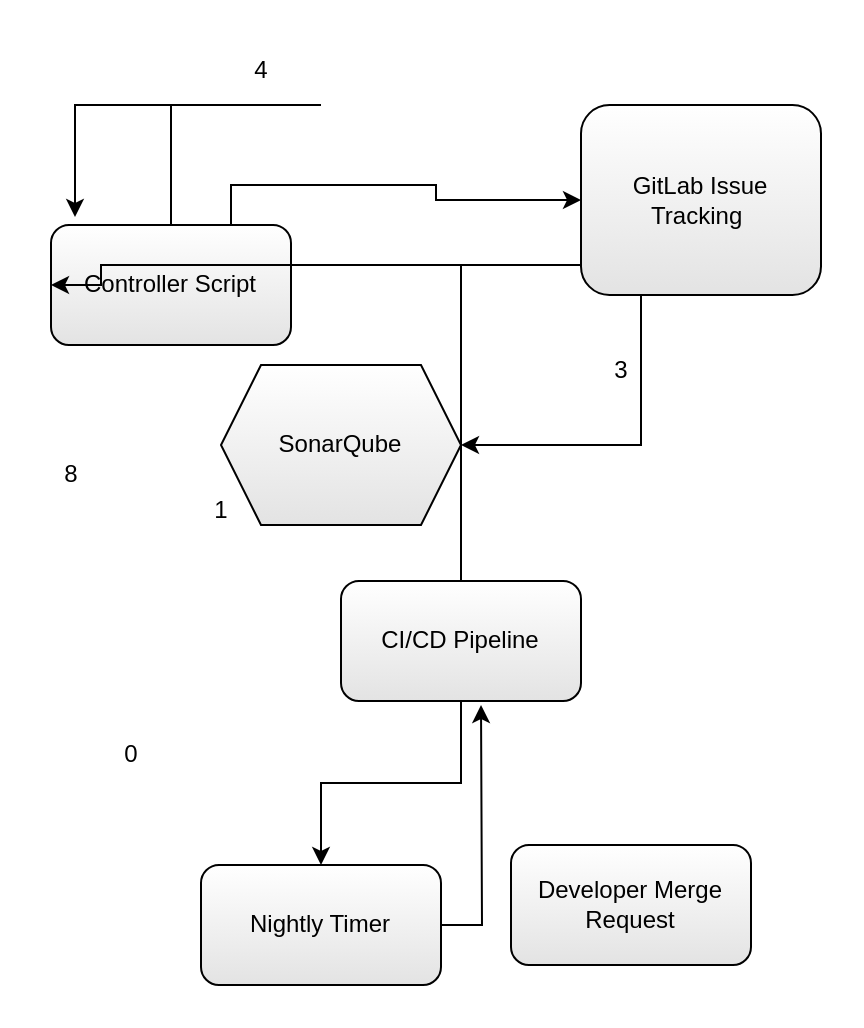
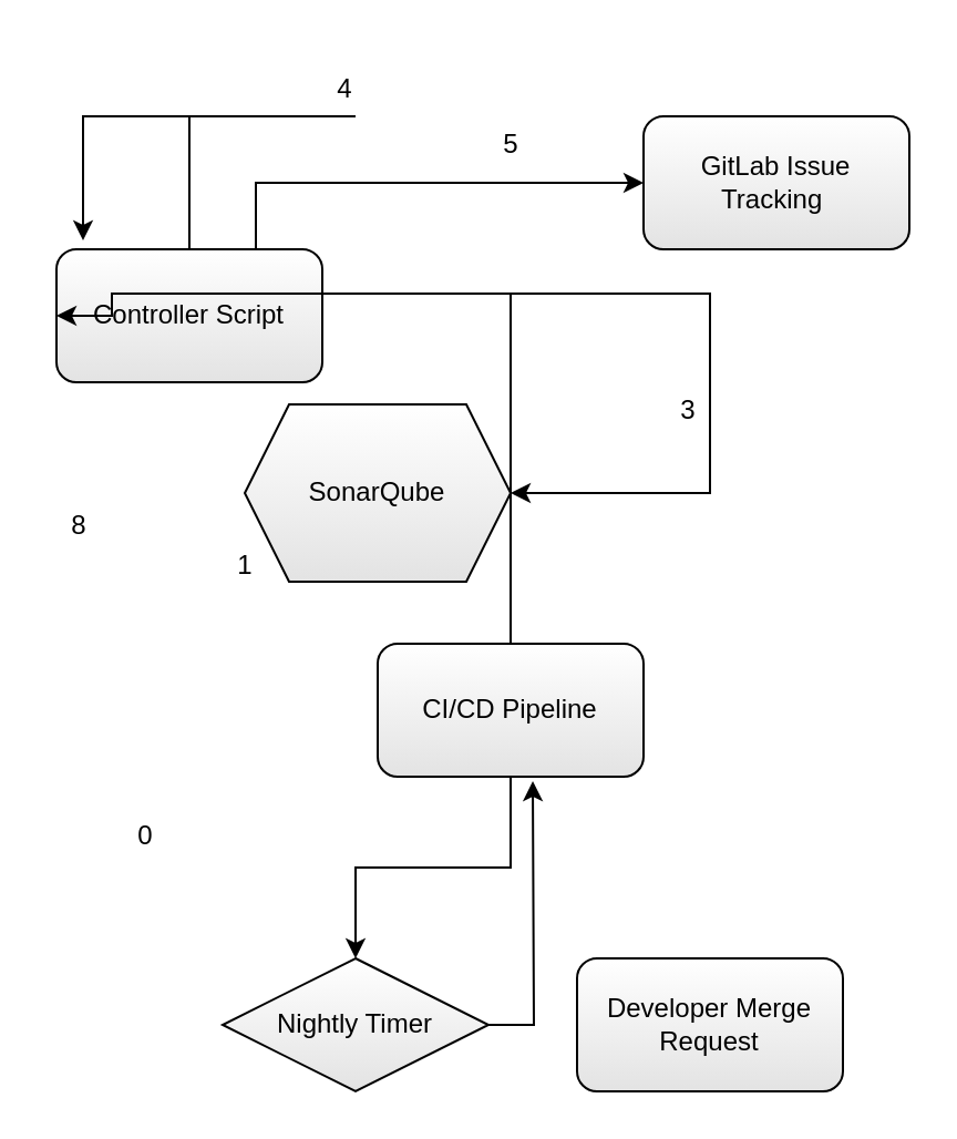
  <mxCell id="0" />
  <mxCell id="1" parent="0" />
  <mxCell id="2" value="SonarQube" style="shape=hexagon;perimeter=hexagonPerimeter2;whiteSpace=wrap;html=1;fixedSize=1;gradientColor=#E3E3E3;" parent="1" vertex="1"><mxGeometry x="110" y="182" width="120" height="80" as="geometry" /></mxCell>
  <mxCell id="3" style="edgeStyle=orthogonalEdgeStyle;rounded=0;orthogonalLoop=1;jettySize=auto;html=1;entryX=1;entryY=0.5;entryDx=0;entryDy=0;" parent="1" source="5" target="2" edge="1"><mxGeometry relative="1" as="geometry"><Array as="points"><mxPoint x="320" y="132" /><mxPoint x="320" y="222" /></Array></mxGeometry></mxCell>
  <mxCell id="4" style="edgeStyle=orthogonalEdgeStyle;rounded=0;orthogonalLoop=1;jettySize=auto;html=1;exitX=0.75;exitY=0;exitDx=0;exitDy=0;entryX=0;entryY=0.5;entryDx=0;entryDy=0;" parent="1" source="5" target="10" edge="1"><mxGeometry relative="1" as="geometry"><mxPoint x="410" y="62" as="targetPoint" /></mxGeometry></mxCell>
  <mxCell id="5" value="Controller Script" style="rounded=1;whiteSpace=wrap;html=1;gradientColor=#E3E3E3;" parent="1" vertex="1"><mxGeometry x="25" y="112" width="120" height="60" as="geometry" /></mxCell>
  <mxCell id="6" style="edgeStyle=orthogonalEdgeStyle;rounded=0;orthogonalLoop=1;jettySize=auto;html=1;entryX=0;entryY=0.5;entryDx=0;entryDy=0;" parent="1" source="8" target="5" edge="1"><mxGeometry relative="1" as="geometry"><Array as="points"><mxPoint x="50" y="132" /></Array></mxGeometry></mxCell>
  <mxCell id="7" style="edgeStyle=orthogonalEdgeStyle;rounded=0;orthogonalLoop=1;jettySize=auto;html=1;" parent="1" source="8" target="12" edge="1"><mxGeometry relative="1" as="geometry" /></mxCell>
  <mxCell id="8" value="CI/CD Pipeline" style="rounded=1;whiteSpace=wrap;html=1;gradientColor=#E3E3E3;" parent="1" vertex="1"><mxGeometry x="170" y="290" width="120" height="60" as="geometry" /></mxCell>
  <mxCell id="9" style="edgeStyle=orthogonalEdgeStyle;rounded=0;orthogonalLoop=1;jettySize=auto;html=1;entryX=0.1;entryY=-0.067;entryDx=0;entryDy=0;entryPerimeter=0;" parent="1" source="5" target="5" edge="1"><mxGeometry relative="1" as="geometry"><Array as="points"><mxPoint x="160" y="52" /><mxPoint x="112" y="52" /></Array></mxGeometry></mxCell>
- <mxCell id="10" value="GitLab Issue Tracking&amp;nbsp;" style="rounded=1;whiteSpace=wrap;html=1;gradientColor=#E3E3E3;" parent="1" vertex="1"><mxGeometry x="290" y="52" width="120" height="95" as="geometry" /></mxCell>
+ <mxCell id="10" value="GitLab Issue Tracking&amp;nbsp;" style="rounded=1;whiteSpace=wrap;html=1;gradientColor=#E3E3E3;" parent="1" vertex="1"><mxGeometry x="290" y="52" width="120" height="60" as="geometry" /></mxCell>
  <mxCell id="11" style="edgeStyle=orthogonalEdgeStyle;rounded=0;orthogonalLoop=1;jettySize=auto;html=1;" parent="1" source="12" edge="1"><mxGeometry relative="1" as="geometry"><mxPoint x="240" y="352" as="targetPoint" /></mxGeometry></mxCell>
- <mxCell id="12" value="Nightly Timer" style="rounded=1;whiteSpace=wrap;html=1;gradientColor=#E3E3E3;" parent="1" vertex="1"><mxGeometry x="100" y="432" width="120" height="60" as="geometry" /></mxCell>
- <mxCell id="13" value="Developer Merge Request" style="rounded=1;whiteSpace=wrap;html=1;gradientColor=#E3E3E3;" parent="1" vertex="1"><mxGeometry x="255" y="422" width="120" height="60" as="geometry" /></mxCell>
+ <mxCell id="12" value="Nightly Timer" style="rhombus;whiteSpace=wrap;html=1;gradientColor=#E3E3E3;" parent="1" vertex="1"><mxGeometry x="100" y="432" width="120" height="60" as="geometry" /></mxCell>
+ <mxCell id="13" value="Developer Merge Request" style="rounded=1;whiteSpace=wrap;html=1;gradientColor=#E3E3E3;" parent="1" vertex="1"><mxGeometry x="260" y="432" width="120" height="60" as="geometry" /></mxCell>
  <mxCell id="14" value="0" style="text;html=1;align=center;verticalAlign=middle;resizable=0;points=[];autosize=1;strokeColor=none;fillColor=none;" parent="1" vertex="1"><mxGeometry x="50" y="362" width="30" height="30" as="geometry" /></mxCell>
  <mxCell id="15" value="8" style="text;html=1;align=center;verticalAlign=middle;resizable=0;points=[];autosize=1;strokeColor=none;fillColor=none;" parent="1" vertex="1"><mxGeometry x="20" y="222" width="30" height="30" as="geometry" /></mxCell>
  <mxCell id="16" value="1" style="text;html=1;align=center;verticalAlign=middle;resizable=0;points=[];autosize=1;strokeColor=none;fillColor=none;" parent="1" vertex="1"><mxGeometry x="95" y="240" width="30" height="30" as="geometry" /></mxCell>
  <mxCell id="17" value="3" style="text;html=1;align=center;verticalAlign=middle;resizable=0;points=[];autosize=1;strokeColor=none;fillColor=none;" parent="1" vertex="1"><mxGeometry x="295" y="170" width="30" height="30" as="geometry" /></mxCell>
- <mxCell id="18" value="4" style="text;html=1;align=center;verticalAlign=middle;resizable=0;points=[];autosize=1;strokeColor=none;fillColor=none;" parent="1" vertex="1"><mxGeometry x="115" y="20" width="30" height="30" as="geometry" /></mxCell>
+ <mxCell id="18" value="4" style="text;html=1;align=center;verticalAlign=middle;resizable=0;points=[];autosize=1;strokeColor=none;fillColor=none;" parent="1" vertex="1"><mxGeometry x="140" y="25" width="30" height="30" as="geometry" /></mxCell>
+ <mxCell id="19" value="5" style="text;html=1;align=center;verticalAlign=middle;resizable=0;points=[];autosize=1;strokeColor=none;fillColor=none;" parent="1" vertex="1"><mxGeometry x="215" y="50" width="30" height="30" as="geometry" /></mxCell>
